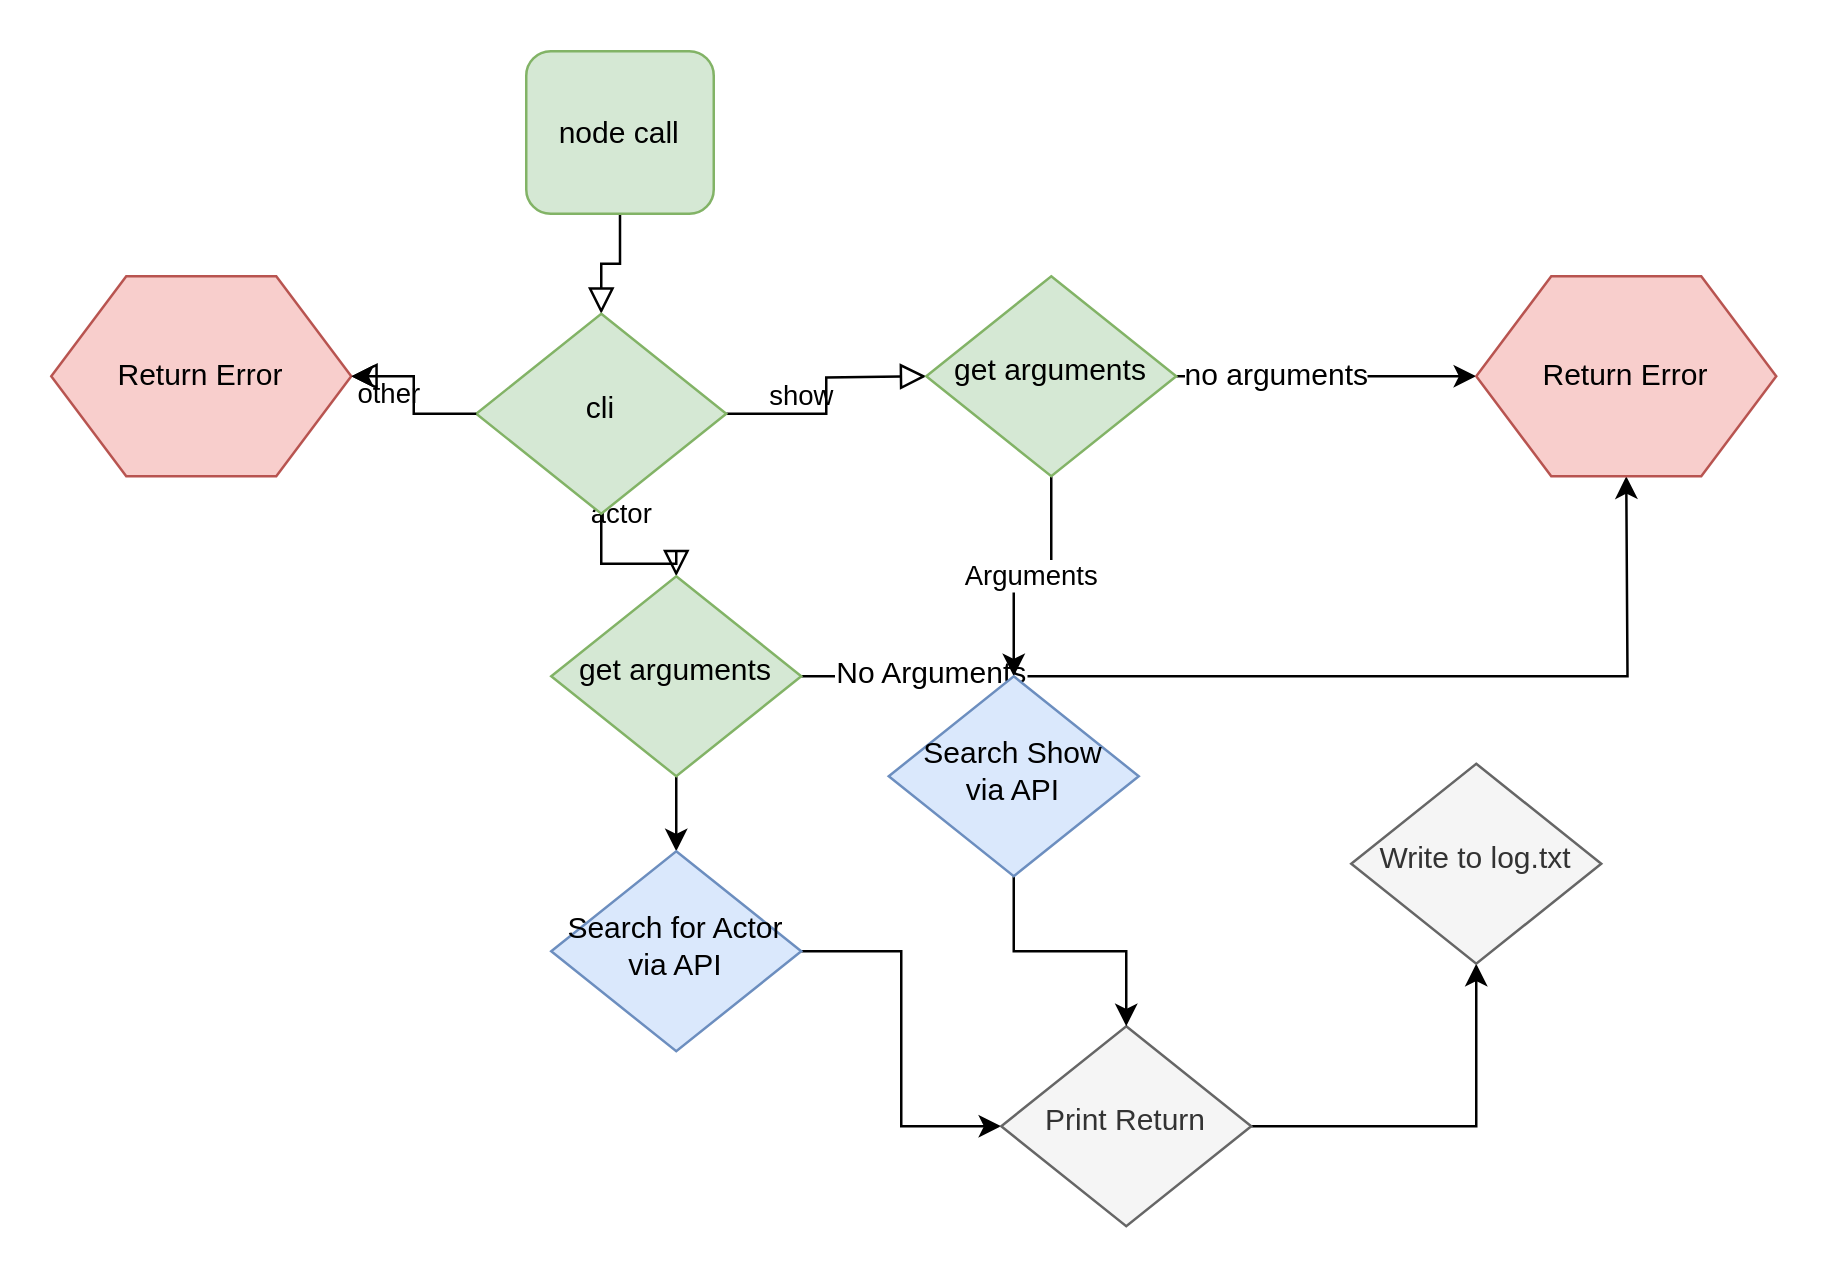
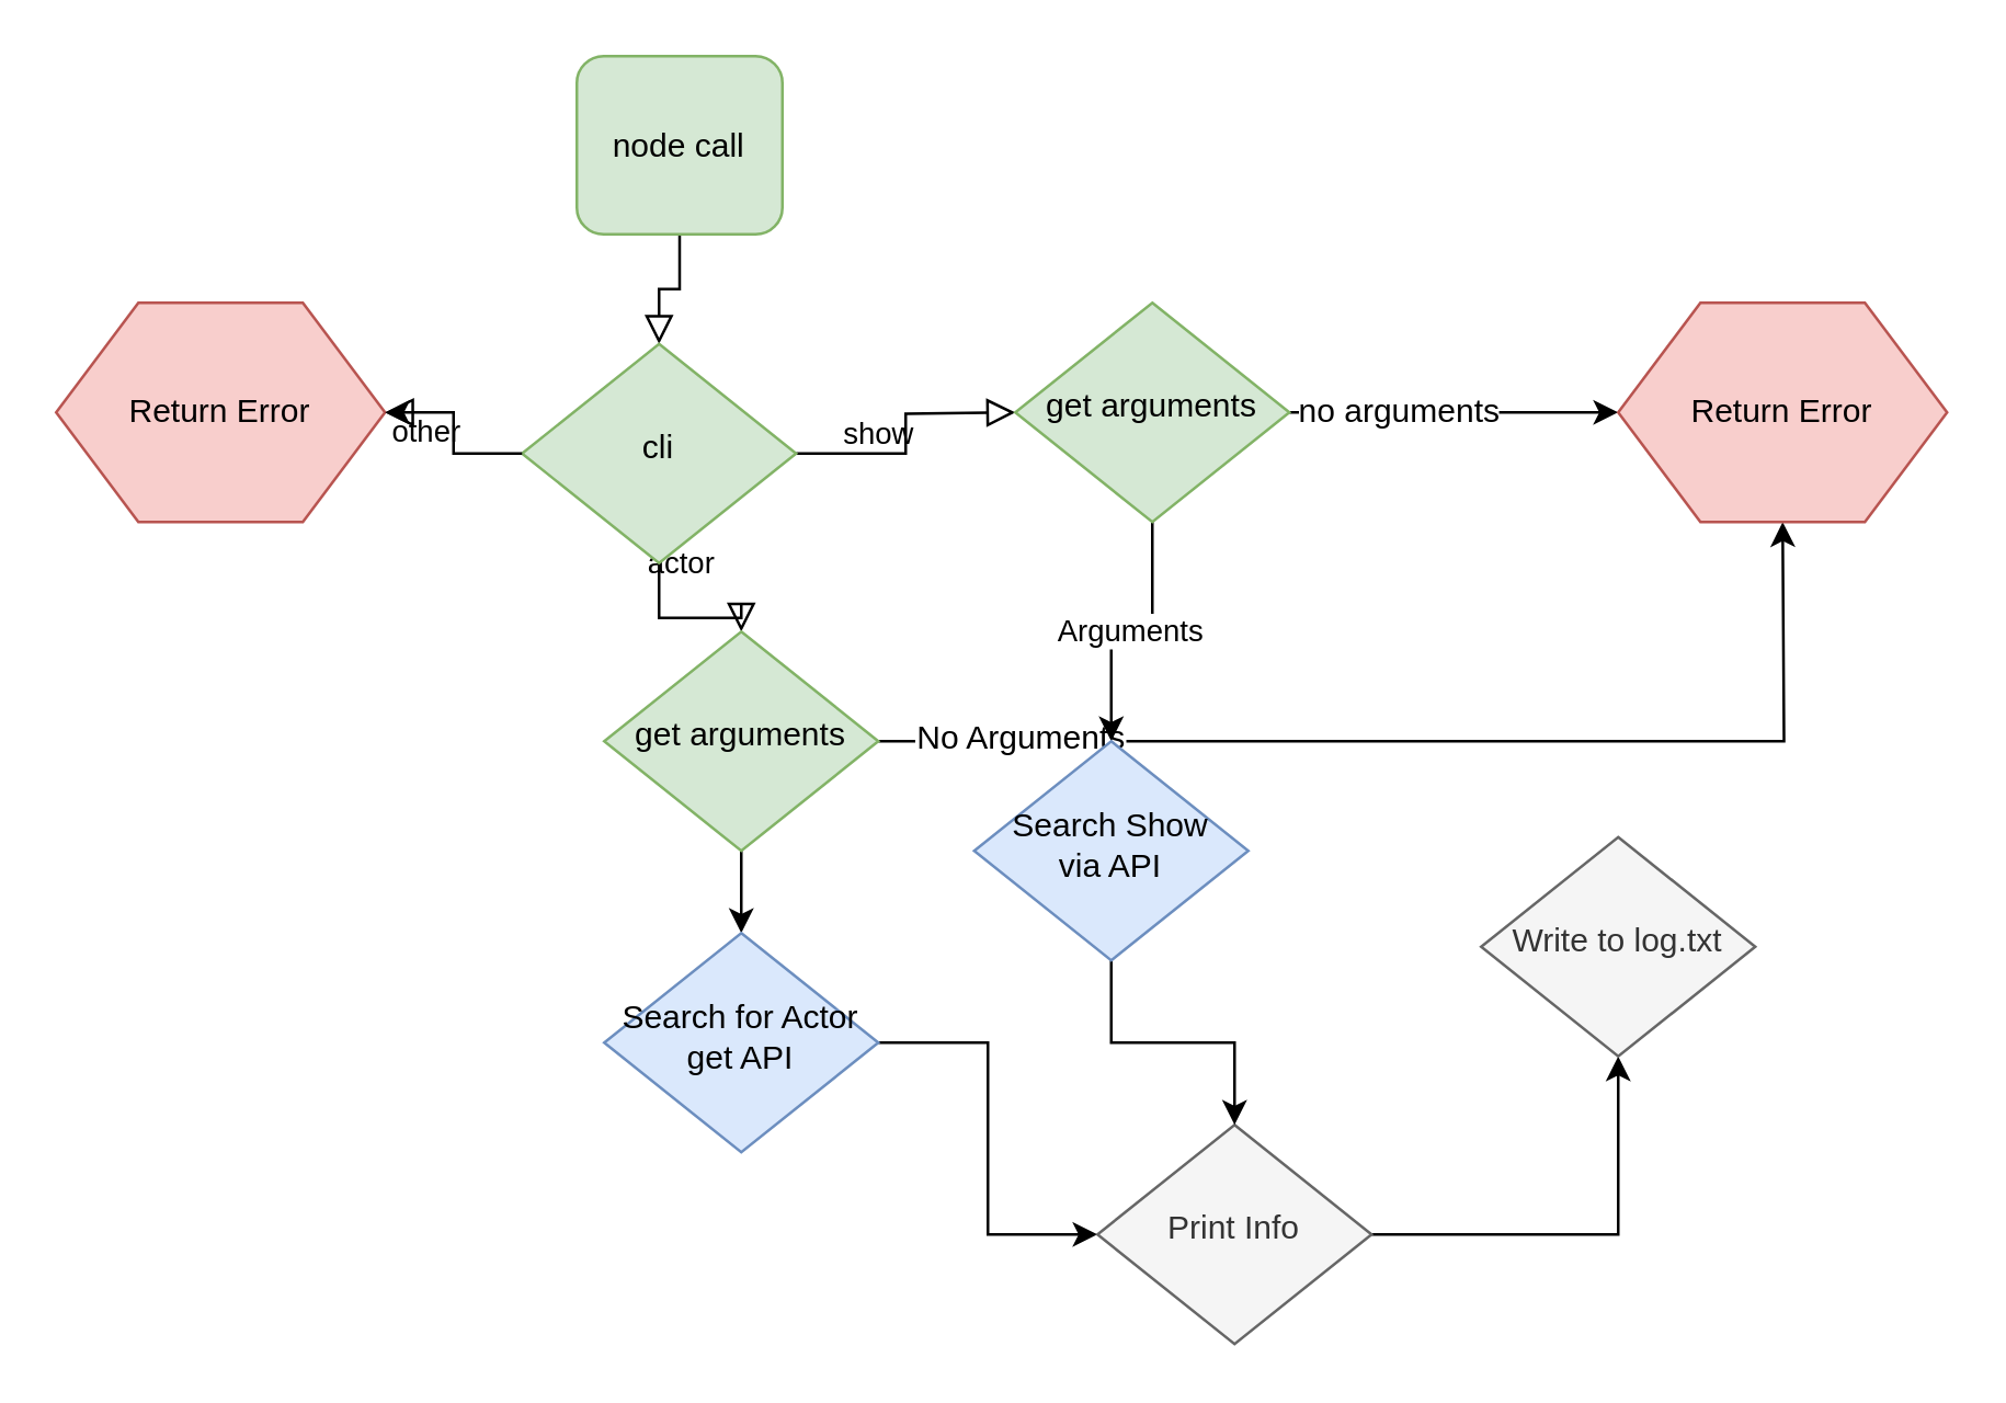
  <mxCell id="0" />
  <mxCell id="1" parent="0" />
  <mxCell id="2" value="" style="rounded=0;html=1;jettySize=auto;orthogonalLoop=1;fontSize=11;endArrow=block;endFill=0;endSize=8;strokeWidth=1;shadow=0;labelBackgroundColor=none;edgeStyle=orthogonalEdgeStyle;" parent="1" source="3" target="7" edge="1"><mxGeometry relative="1" as="geometry" /></mxCell>
  <mxCell id="3" value="node call" style="rounded=1;whiteSpace=wrap;html=1;fontSize=12;glass=0;strokeWidth=1;shadow=0;fillColor=#d5e8d4;strokeColor=#82b366;" parent="1" vertex="1"><mxGeometry x="210" y="20" width="75" height="65" as="geometry" /></mxCell>
  <mxCell id="4" value="actor" style="rounded=0;html=1;jettySize=auto;orthogonalLoop=1;fontSize=11;endArrow=block;endFill=0;endSize=8;strokeWidth=1;shadow=0;labelBackgroundColor=none;edgeStyle=orthogonalEdgeStyle;" parent="1" source="7" target="11" edge="1"><mxGeometry y="20" relative="1" as="geometry"><mxPoint as="offset" /></mxGeometry></mxCell>
  <mxCell id="5" value="show" style="edgeStyle=orthogonalEdgeStyle;rounded=0;html=1;jettySize=auto;orthogonalLoop=1;fontSize=11;endArrow=block;endFill=0;endSize=8;strokeWidth=1;shadow=0;labelBackgroundColor=none;" parent="1" source="7" edge="1"><mxGeometry y="10" relative="1" as="geometry"><mxPoint as="offset" /><mxPoint x="370" y="150" as="targetPoint" /></mxGeometry></mxCell>
  <mxCell id="6" value="" style="edgeStyle=orthogonalEdgeStyle;rounded=0;orthogonalLoop=1;jettySize=auto;html=1;" edge="1" parent="1"><mxGeometry relative="1" as="geometry"><mxPoint x="150" y="150" as="sourcePoint" /><mxPoint x="140" y="150" as="targetPoint" /></mxGeometry></mxCell>
  <mxCell id="7" value="cli" style="rhombus;whiteSpace=wrap;html=1;shadow=0;fontFamily=Helvetica;fontSize=12;align=center;strokeWidth=1;spacing=6;spacingTop=-4;fillColor=#d5e8d4;strokeColor=#82b366;" parent="1" vertex="1"><mxGeometry x="190" y="125" width="100" height="80" as="geometry" /></mxCell>
  <mxCell id="8" value="" style="edgeStyle=orthogonalEdgeStyle;rounded=0;orthogonalLoop=1;jettySize=auto;html=1;" edge="1" parent="1" source="11" target="13"><mxGeometry relative="1" as="geometry" /></mxCell>
  <mxCell id="9" value="" style="edgeStyle=orthogonalEdgeStyle;rounded=0;orthogonalLoop=1;jettySize=auto;html=1;entryX=0.5;entryY=1;entryDx=0;entryDy=0;" edge="1" parent="1" source="11"><mxGeometry relative="1" as="geometry"><mxPoint x="650" y="190" as="targetPoint" /></mxGeometry></mxCell>
  <mxCell id="10" value="No Arguments" style="text;html=1;align=center;verticalAlign=middle;resizable=0;points=[];labelBackgroundColor=#ffffff;" vertex="1" connectable="0" parent="9"><mxGeometry x="-0.751" y="2" relative="1" as="geometry"><mxPoint as="offset" /></mxGeometry></mxCell>
  <mxCell id="11" value="get arguments" style="rhombus;whiteSpace=wrap;html=1;shadow=0;fontFamily=Helvetica;fontSize=12;align=center;strokeWidth=1;spacing=6;spacingTop=-4;fillColor=#d5e8d4;strokeColor=#82b366;" parent="1" vertex="1"><mxGeometry x="220" y="230" width="100" height="80" as="geometry" /></mxCell>
  <mxCell id="12" value="" style="edgeStyle=orthogonalEdgeStyle;rounded=0;orthogonalLoop=1;jettySize=auto;html=1;" edge="1" parent="1" source="13" target="15"><mxGeometry relative="1" as="geometry" /></mxCell>
- <mxCell id="13" value="Search for Actor via API" style="rhombus;whiteSpace=wrap;html=1;shadow=0;fontFamily=Helvetica;fontSize=12;align=center;strokeWidth=1;spacing=6;spacingTop=-4;fillColor=#dae8fc;strokeColor=#6c8ebf;" vertex="1" parent="1"><mxGeometry x="220" y="340" width="100" height="80" as="geometry" /></mxCell>
+ <mxCell id="13" value="Search for Actor get API" style="rhombus;whiteSpace=wrap;html=1;shadow=0;fontFamily=Helvetica;fontSize=12;align=center;strokeWidth=1;spacing=6;spacingTop=-4;fillColor=#dae8fc;strokeColor=#6c8ebf;" vertex="1" parent="1"><mxGeometry x="220" y="340" width="100" height="80" as="geometry" /></mxCell>
  <mxCell id="14" value="" style="edgeStyle=orthogonalEdgeStyle;rounded=0;orthogonalLoop=1;jettySize=auto;html=1;" edge="1" parent="1" source="15" target="16"><mxGeometry relative="1" as="geometry" /></mxCell>
- <mxCell id="15" value="Print Return" style="rhombus;whiteSpace=wrap;html=1;shadow=0;fontFamily=Helvetica;fontSize=12;align=center;strokeWidth=1;spacing=6;spacingTop=-4;fillColor=#f5f5f5;strokeColor=#666666;fontColor=#333333;" vertex="1" parent="1"><mxGeometry x="400" y="410" width="100" height="80" as="geometry" /></mxCell>
+ <mxCell id="15" value="Print Info" style="rhombus;whiteSpace=wrap;html=1;shadow=0;fontFamily=Helvetica;fontSize=12;align=center;strokeWidth=1;spacing=6;spacingTop=-4;fillColor=#f5f5f5;strokeColor=#666666;fontColor=#333333;" vertex="1" parent="1"><mxGeometry x="400" y="410" width="100" height="80" as="geometry" /></mxCell>
  <mxCell id="16" value="Write to log.txt" style="rhombus;whiteSpace=wrap;html=1;shadow=0;fontFamily=Helvetica;fontSize=12;align=center;strokeWidth=1;spacing=6;spacingTop=-4;fillColor=#f5f5f5;strokeColor=#666666;fontColor=#333333;" vertex="1" parent="1"><mxGeometry x="540" y="305" width="100" height="80" as="geometry" /></mxCell>
  <mxCell id="17" value="Return Error" style="shape=hexagon;perimeter=hexagonPerimeter2;whiteSpace=wrap;html=1;fillColor=#f8cecc;strokeColor=#b85450;" vertex="1" parent="1"><mxGeometry x="20" y="110" width="120" height="80" as="geometry" /></mxCell>
  <mxCell id="18" value="other" style="edgeStyle=orthogonalEdgeStyle;rounded=0;html=1;jettySize=auto;orthogonalLoop=1;fontSize=11;endArrow=block;endFill=0;endSize=8;strokeWidth=1;shadow=0;labelBackgroundColor=none;entryX=1;entryY=0.5;entryDx=0;entryDy=0;exitX=0;exitY=0.5;exitDx=0;exitDy=0;" edge="1" parent="1" source="7" target="17"><mxGeometry y="10" relative="1" as="geometry"><mxPoint as="offset" /><mxPoint x="150" y="220" as="sourcePoint" /><mxPoint x="380" y="160" as="targetPoint" /></mxGeometry></mxCell>
  <mxCell id="19" value="Arguments" style="edgeStyle=orthogonalEdgeStyle;rounded=0;orthogonalLoop=1;jettySize=auto;html=1;" edge="1" parent="1" source="22" target="24"><mxGeometry relative="1" as="geometry" /></mxCell>
  <mxCell id="20" value="" style="edgeStyle=orthogonalEdgeStyle;rounded=0;orthogonalLoop=1;jettySize=auto;html=1;entryX=0;entryY=0.5;entryDx=0;entryDy=0;" edge="1" parent="1" source="22" target="25"><mxGeometry relative="1" as="geometry"><mxPoint x="600" y="150" as="targetPoint" /></mxGeometry></mxCell>
  <mxCell id="21" value="no arguments" style="text;html=1;align=center;verticalAlign=middle;resizable=0;points=[];labelBackgroundColor=#ffffff;" vertex="1" connectable="0" parent="20"><mxGeometry x="-0.35" y="1" relative="1" as="geometry"><mxPoint as="offset" /></mxGeometry></mxCell>
  <mxCell id="22" value="get arguments" style="rhombus;whiteSpace=wrap;html=1;shadow=0;fontFamily=Helvetica;fontSize=12;align=center;strokeWidth=1;spacing=6;spacingTop=-4;fillColor=#d5e8d4;strokeColor=#82b366;" vertex="1" parent="1"><mxGeometry x="370" y="110" width="100" height="80" as="geometry" /></mxCell>
  <mxCell id="23" value="" style="edgeStyle=orthogonalEdgeStyle;rounded=0;orthogonalLoop=1;jettySize=auto;html=1;" edge="1" parent="1" source="24" target="15"><mxGeometry relative="1" as="geometry" /></mxCell>
  <mxCell id="24" value="Search Show via API" style="rhombus;whiteSpace=wrap;html=1;shadow=0;fontFamily=Helvetica;fontSize=12;align=center;strokeWidth=1;spacing=6;spacingTop=-4;fillColor=#dae8fc;strokeColor=#6c8ebf;" vertex="1" parent="1"><mxGeometry x="355" y="270" width="100" height="80" as="geometry" /></mxCell>
  <mxCell id="25" value="Return Error" style="shape=hexagon;perimeter=hexagonPerimeter2;whiteSpace=wrap;html=1;fillColor=#f8cecc;strokeColor=#b85450;" vertex="1" parent="1"><mxGeometry x="590" y="110" width="120" height="80" as="geometry" /></mxCell>
